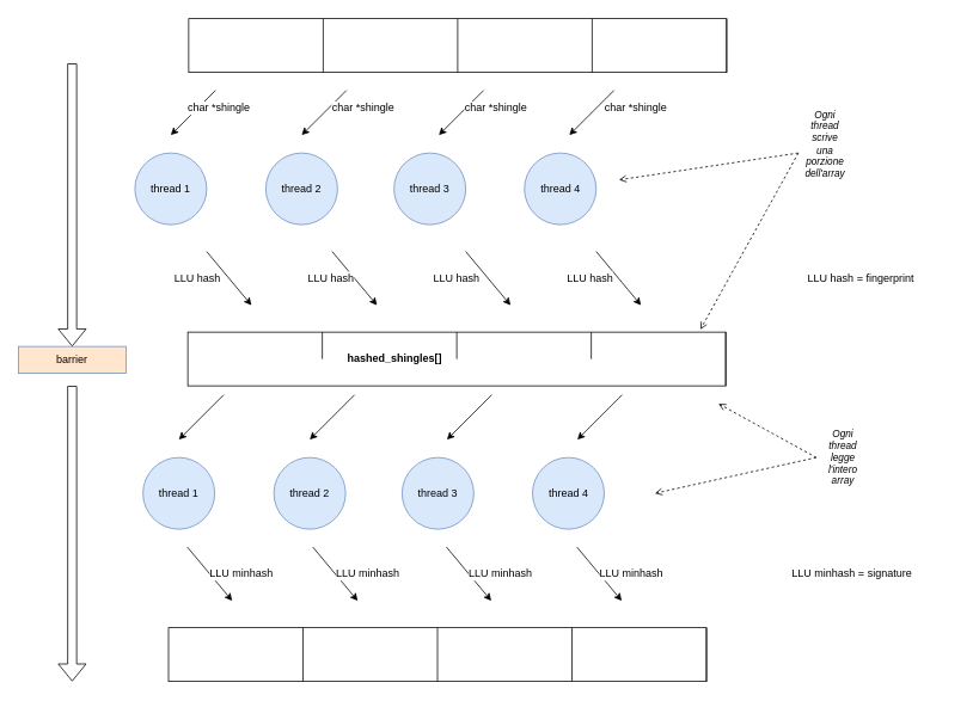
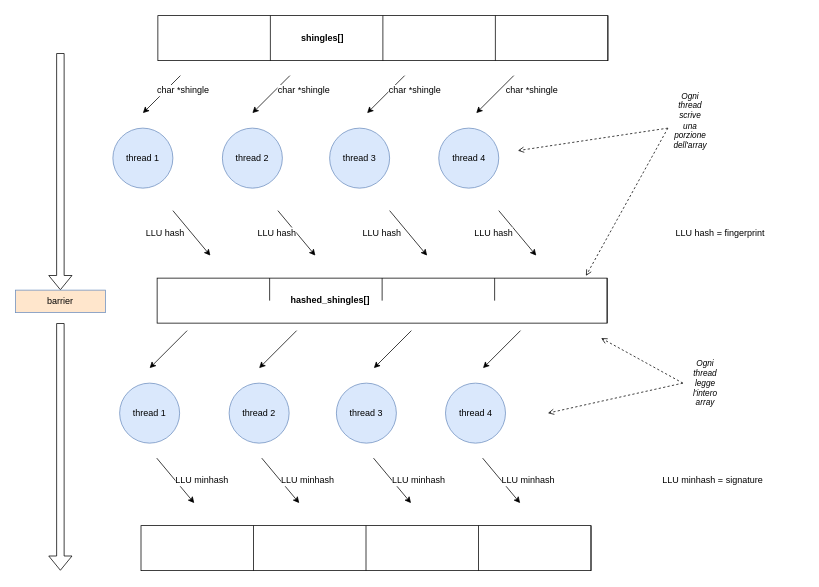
  <mxCell id="0" />
  <mxCell id="1" parent="0" />
  <mxCell id="2" value="thread 4" style="ellipse;whiteSpace=wrap;html=1;aspect=fixed;fillColor=#dae8fc;strokeColor=#6c8ebf;" vertex="1" parent="1"><mxGeometry x="584.5" y="170" width="80" height="80" as="geometry" /></mxCell>
  <mxCell id="3" value="thread 3" style="ellipse;whiteSpace=wrap;html=1;aspect=fixed;fillColor=#dae8fc;strokeColor=#6c8ebf;" vertex="1" parent="1"><mxGeometry x="439" y="170" width="80" height="80" as="geometry" /></mxCell>
  <mxCell id="4" value="thread 2" style="ellipse;whiteSpace=wrap;html=1;aspect=fixed;fillColor=#dae8fc;strokeColor=#6c8ebf;" vertex="1" parent="1"><mxGeometry x="296" y="170" width="80" height="80" as="geometry" /></mxCell>
  <mxCell id="5" value="thread 1&lt;br&gt;" style="ellipse;whiteSpace=wrap;html=1;aspect=fixed;fillColor=#dae8fc;strokeColor=#6c8ebf;" vertex="1" parent="1"><mxGeometry x="150" y="170" width="80" height="80" as="geometry" /></mxCell>
  <mxCell id="6" value="" style="rounded=0;whiteSpace=wrap;html=1;" vertex="1" parent="1"><mxGeometry x="210" y="20" width="600" height="60" as="geometry" /></mxCell>
  <mxCell id="7" value="" style="endArrow=classic;html=1;" edge="1" parent="1"><mxGeometry width="50" height="50" relative="1" as="geometry"><mxPoint x="240" y="100" as="sourcePoint" /><mxPoint x="190" y="150" as="targetPoint" /></mxGeometry></mxCell>
  <mxCell id="8" value="" style="endArrow=classic;html=1;" edge="1" parent="1"><mxGeometry width="50" height="50" relative="1" as="geometry"><mxPoint x="386" y="100" as="sourcePoint" /><mxPoint x="336" y="150" as="targetPoint" /></mxGeometry></mxCell>
  <mxCell id="9" value="" style="endArrow=classic;html=1;" edge="1" parent="1"><mxGeometry width="50" height="50" relative="1" as="geometry"><mxPoint x="539" y="100" as="sourcePoint" /><mxPoint x="489" y="150" as="targetPoint" /></mxGeometry></mxCell>
  <mxCell id="10" value="" style="endArrow=classic;html=1;" edge="1" parent="1"><mxGeometry width="50" height="50" relative="1" as="geometry"><mxPoint x="684.5" y="100" as="sourcePoint" /><mxPoint x="634.5" y="150" as="targetPoint" /></mxGeometry></mxCell>
  <mxCell id="11" value="" style="endArrow=none;html=1;" edge="1" parent="1"><mxGeometry width="50" height="50" relative="1" as="geometry"><mxPoint x="360" y="80" as="sourcePoint" /><mxPoint x="360" y="20" as="targetPoint" /></mxGeometry></mxCell>
  <mxCell id="12" value="" style="endArrow=none;html=1;" edge="1" parent="1"><mxGeometry width="50" height="50" relative="1" as="geometry"><mxPoint x="510" y="80" as="sourcePoint" /><mxPoint x="510" y="20" as="targetPoint" /></mxGeometry></mxCell>
  <mxCell id="13" value="" style="endArrow=none;html=1;" edge="1" parent="1"><mxGeometry width="50" height="50" relative="1" as="geometry"><mxPoint x="660" y="80" as="sourcePoint" /><mxPoint x="660" y="20" as="targetPoint" /></mxGeometry></mxCell>
  <mxCell id="14" value="" style="endArrow=none;html=1;" edge="1" parent="1"><mxGeometry width="50" height="50" relative="1" as="geometry"><mxPoint x="810" y="80" as="sourcePoint" /><mxPoint x="810" y="20" as="targetPoint" /></mxGeometry></mxCell>
  <mxCell id="15" value="" style="rounded=0;whiteSpace=wrap;html=1;" vertex="1" parent="1"><mxGeometry x="209" y="370" width="600" height="60" as="geometry" /></mxCell>
  <mxCell id="16" value="" style="endArrow=classic;html=1;" edge="1" parent="1"><mxGeometry width="50" height="50" relative="1" as="geometry"><mxPoint x="230" y="280" as="sourcePoint" /><mxPoint x="280" y="340" as="targetPoint" /></mxGeometry></mxCell>
  <mxCell id="17" value="" style="endArrow=none;html=1;" edge="1" parent="1"><mxGeometry width="50" height="50" relative="1" as="geometry"><mxPoint x="359" y="400" as="sourcePoint" /><mxPoint x="359" y="370" as="targetPoint" /></mxGeometry></mxCell>
  <mxCell id="18" value="" style="endArrow=none;html=1;" edge="1" parent="1"><mxGeometry width="50" height="50" relative="1" as="geometry"><mxPoint x="509" y="400" as="sourcePoint" /><mxPoint x="509" y="370" as="targetPoint" /></mxGeometry></mxCell>
  <mxCell id="19" value="" style="endArrow=none;html=1;" edge="1" parent="1"><mxGeometry width="50" height="50" relative="1" as="geometry"><mxPoint x="659" y="400" as="sourcePoint" /><mxPoint x="659" y="370" as="targetPoint" /></mxGeometry></mxCell>
  <mxCell id="20" value="" style="endArrow=none;html=1;" edge="1" parent="1"><mxGeometry width="50" height="50" relative="1" as="geometry"><mxPoint x="809" y="430" as="sourcePoint" /><mxPoint x="809" y="370" as="targetPoint" /></mxGeometry></mxCell>
  <mxCell id="21" value="" style="endArrow=classic;html=1;" edge="1" parent="1"><mxGeometry width="50" height="50" relative="1" as="geometry"><mxPoint x="664.5" y="280" as="sourcePoint" /><mxPoint x="714.5" y="340" as="targetPoint" /></mxGeometry></mxCell>
  <mxCell id="22" value="" style="endArrow=classic;html=1;" edge="1" parent="1"><mxGeometry width="50" height="50" relative="1" as="geometry"><mxPoint x="519" y="280" as="sourcePoint" /><mxPoint x="569" y="340" as="targetPoint" /></mxGeometry></mxCell>
  <mxCell id="23" value="" style="endArrow=classic;html=1;" edge="1" parent="1"><mxGeometry width="50" height="50" relative="1" as="geometry"><mxPoint x="370" y="280" as="sourcePoint" /><mxPoint x="420" y="340" as="targetPoint" /></mxGeometry></mxCell>
+ <mxCell id="24" value="&amp;nbsp;shingles[]" style="text;html=1;strokeColor=none;fillColor=none;align=center;verticalAlign=middle;whiteSpace=wrap;rounded=0;fontStyle=1" vertex="1" parent="1"><mxGeometry x="408" y="40" width="40" height="20" as="geometry" /></mxCell>
  <mxCell id="25" value="hashed_shingles[]" style="text;html=1;strokeColor=none;fillColor=none;align=center;verticalAlign=middle;whiteSpace=wrap;rounded=0;fontStyle=1" vertex="1" parent="1"><mxGeometry x="420" y="390" width="40" height="20" as="geometry" /></mxCell>
  <mxCell id="26" value="thread 4" style="ellipse;whiteSpace=wrap;html=1;aspect=fixed;fillColor=#dae8fc;strokeColor=#6c8ebf;" vertex="1" parent="1"><mxGeometry x="593.5" y="510" width="80" height="80" as="geometry" /></mxCell>
  <mxCell id="27" value="thread 3" style="ellipse;whiteSpace=wrap;html=1;aspect=fixed;fillColor=#dae8fc;strokeColor=#6c8ebf;" vertex="1" parent="1"><mxGeometry x="448" y="510" width="80" height="80" as="geometry" /></mxCell>
  <mxCell id="28" value="thread 2" style="ellipse;whiteSpace=wrap;html=1;aspect=fixed;fillColor=#dae8fc;strokeColor=#6c8ebf;" vertex="1" parent="1"><mxGeometry x="305" y="510" width="80" height="80" as="geometry" /></mxCell>
  <mxCell id="29" value="thread 1&lt;br&gt;" style="ellipse;whiteSpace=wrap;html=1;aspect=fixed;fillColor=#dae8fc;strokeColor=#6c8ebf;" vertex="1" parent="1"><mxGeometry x="159" y="510" width="80" height="80" as="geometry" /></mxCell>
  <mxCell id="30" value="" style="endArrow=classic;html=1;" edge="1" parent="1"><mxGeometry width="50" height="50" relative="1" as="geometry"><mxPoint x="249" y="440" as="sourcePoint" /><mxPoint x="199" y="490" as="targetPoint" /></mxGeometry></mxCell>
  <mxCell id="31" value="" style="endArrow=classic;html=1;" edge="1" parent="1"><mxGeometry width="50" height="50" relative="1" as="geometry"><mxPoint x="395" y="440" as="sourcePoint" /><mxPoint x="345" y="490" as="targetPoint" /></mxGeometry></mxCell>
  <mxCell id="32" value="" style="endArrow=classic;html=1;" edge="1" parent="1"><mxGeometry width="50" height="50" relative="1" as="geometry"><mxPoint x="548" y="440" as="sourcePoint" /><mxPoint x="498" y="490" as="targetPoint" /></mxGeometry></mxCell>
  <mxCell id="33" value="" style="endArrow=classic;html=1;" edge="1" parent="1"><mxGeometry width="50" height="50" relative="1" as="geometry"><mxPoint x="693.5" y="440" as="sourcePoint" /><mxPoint x="643.5" y="490" as="targetPoint" /></mxGeometry></mxCell>
  <mxCell id="34" value="" style="rounded=0;whiteSpace=wrap;html=1;horizontal=1;" vertex="1" parent="1"><mxGeometry x="187.5" y="700" width="600" height="60" as="geometry" /></mxCell>
  <mxCell id="35" value="" style="endArrow=classic;html=1;" edge="1" parent="1"><mxGeometry width="50" height="50" relative="1" as="geometry"><mxPoint x="208.5" y="610" as="sourcePoint" /><mxPoint x="258.5" y="670" as="targetPoint" /></mxGeometry></mxCell>
  <mxCell id="36" value="" style="endArrow=none;html=1;" edge="1" parent="1"><mxGeometry width="50" height="50" relative="1" as="geometry"><mxPoint x="337.5" y="760" as="sourcePoint" /><mxPoint x="337.5" y="700" as="targetPoint" /></mxGeometry></mxCell>
  <mxCell id="37" value="" style="endArrow=none;html=1;" edge="1" parent="1"><mxGeometry width="50" height="50" relative="1" as="geometry"><mxPoint x="487.5" y="760" as="sourcePoint" /><mxPoint x="487.5" y="700" as="targetPoint" /></mxGeometry></mxCell>
  <mxCell id="38" value="" style="endArrow=none;html=1;" edge="1" parent="1"><mxGeometry width="50" height="50" relative="1" as="geometry"><mxPoint x="637.5" y="760" as="sourcePoint" /><mxPoint x="637.5" y="700" as="targetPoint" /></mxGeometry></mxCell>
  <mxCell id="39" value="" style="endArrow=none;html=1;" edge="1" parent="1"><mxGeometry width="50" height="50" relative="1" as="geometry"><mxPoint x="787.5" y="760" as="sourcePoint" /><mxPoint x="787.5" y="700" as="targetPoint" /></mxGeometry></mxCell>
  <mxCell id="40" value="" style="endArrow=classic;html=1;" edge="1" parent="1"><mxGeometry width="50" height="50" relative="1" as="geometry"><mxPoint x="643" y="610" as="sourcePoint" /><mxPoint x="693" y="670" as="targetPoint" /></mxGeometry></mxCell>
  <mxCell id="41" value="" style="endArrow=classic;html=1;" edge="1" parent="1"><mxGeometry width="50" height="50" relative="1" as="geometry"><mxPoint x="497.5" y="610" as="sourcePoint" /><mxPoint x="547.5" y="670" as="targetPoint" /></mxGeometry></mxCell>
  <mxCell id="42" value="" style="endArrow=classic;html=1;" edge="1" parent="1"><mxGeometry width="50" height="50" relative="1" as="geometry"><mxPoint x="348.5" y="610" as="sourcePoint" /><mxPoint x="398.5" y="670" as="targetPoint" /></mxGeometry></mxCell>
  <mxCell id="43" value="" style="shape=flexArrow;endArrow=classic;html=1;fontColor=#000000;" edge="1" parent="1" target="44"><mxGeometry width="50" height="50" relative="1" as="geometry"><mxPoint x="80" y="70" as="sourcePoint" /><mxPoint x="80" y="360" as="targetPoint" /></mxGeometry></mxCell>
  <mxCell id="44" value="barrier" style="rounded=0;whiteSpace=wrap;html=1;fillColor=#ffe6cc;strokeColor=#6c8ebf;" vertex="1" parent="1"><mxGeometry x="20" y="386" width="120" height="30" as="geometry" /></mxCell>
  <mxCell id="45" value="" style="shape=flexArrow;endArrow=classic;html=1;fontColor=#000000;" edge="1" parent="1"><mxGeometry width="50" height="50" relative="1" as="geometry"><mxPoint x="80" y="430" as="sourcePoint" /><mxPoint x="80" y="760" as="targetPoint" /></mxGeometry></mxCell>
  <mxCell id="46" value="LLU minhash" style="text;html=1;strokeColor=none;fillColor=none;align=center;verticalAlign=middle;whiteSpace=wrap;rounded=0;labelBackgroundColor=#ffffff;fontColor=#000000;" vertex="1" parent="1"><mxGeometry x="653.5" y="630" width="100" height="20" as="geometry" /></mxCell>
  <mxCell id="47" value="LLU minhash" style="text;html=1;strokeColor=none;fillColor=none;align=center;verticalAlign=middle;whiteSpace=wrap;rounded=0;labelBackgroundColor=#ffffff;fontColor=#000000;" vertex="1" parent="1"><mxGeometry x="508" y="630" width="100" height="20" as="geometry" /></mxCell>
  <mxCell id="48" value="LLU minhash" style="text;html=1;strokeColor=none;fillColor=none;align=center;verticalAlign=middle;whiteSpace=wrap;rounded=0;labelBackgroundColor=#ffffff;fontColor=#000000;" vertex="1" parent="1"><mxGeometry x="360" y="630" width="100" height="20" as="geometry" /></mxCell>
  <mxCell id="49" value="LLU minhash" style="text;html=1;strokeColor=none;fillColor=none;align=center;verticalAlign=middle;whiteSpace=wrap;rounded=0;labelBackgroundColor=#ffffff;fontColor=#000000;" vertex="1" parent="1"><mxGeometry x="219" y="630" width="100" height="20" as="geometry" /></mxCell>
  <mxCell id="50" value="char *shingle" style="text;html=1;strokeColor=none;fillColor=none;align=center;verticalAlign=middle;whiteSpace=wrap;rounded=0;labelBackgroundColor=#ffffff;fontColor=#000000;" vertex="1" parent="1"><mxGeometry x="199" y="110" width="90" height="20" as="geometry" /></mxCell>
  <mxCell id="51" value="char *shingle" style="text;html=1;strokeColor=none;fillColor=none;align=center;verticalAlign=middle;whiteSpace=wrap;rounded=0;labelBackgroundColor=#ffffff;fontColor=#000000;" vertex="1" parent="1"><mxGeometry x="360" y="110" width="90" height="20" as="geometry" /></mxCell>
  <mxCell id="52" value="char *shingle" style="text;html=1;strokeColor=none;fillColor=none;align=center;verticalAlign=middle;whiteSpace=wrap;rounded=0;labelBackgroundColor=#ffffff;fontColor=#000000;" vertex="1" parent="1"><mxGeometry x="508" y="110" width="90" height="20" as="geometry" /></mxCell>
  <mxCell id="53" value="char *shingle" style="text;html=1;strokeColor=none;fillColor=none;align=center;verticalAlign=middle;whiteSpace=wrap;rounded=0;labelBackgroundColor=#ffffff;fontColor=#000000;" vertex="1" parent="1"><mxGeometry x="663.5" y="110" width="90" height="20" as="geometry" /></mxCell>
  <mxCell id="54" value="LLU hash" style="text;html=1;strokeColor=none;fillColor=none;align=center;verticalAlign=middle;whiteSpace=wrap;rounded=0;labelBackgroundColor=#ffffff;fontColor=#000000;" vertex="1" parent="1"><mxGeometry x="170" y="300" width="100" height="20" as="geometry" /></mxCell>
  <mxCell id="55" value="LLU hash" style="text;html=1;strokeColor=none;fillColor=none;align=center;verticalAlign=middle;whiteSpace=wrap;rounded=0;labelBackgroundColor=#ffffff;fontColor=#000000;" vertex="1" parent="1"><mxGeometry x="319" y="300" width="100" height="20" as="geometry" /></mxCell>
  <mxCell id="56" value="LLU hash" style="text;html=1;strokeColor=none;fillColor=none;align=center;verticalAlign=middle;whiteSpace=wrap;rounded=0;labelBackgroundColor=#ffffff;fontColor=#000000;" vertex="1" parent="1"><mxGeometry x="459" y="300" width="100" height="20" as="geometry" /></mxCell>
  <mxCell id="57" value="LLU hash" style="text;html=1;strokeColor=none;fillColor=none;align=center;verticalAlign=middle;whiteSpace=wrap;rounded=0;labelBackgroundColor=#ffffff;fontColor=#000000;" vertex="1" parent="1"><mxGeometry x="608" y="300" width="100" height="20" as="geometry" /></mxCell>
  <mxCell id="58" value="LLU hash = fingerprint" style="text;html=1;strokeColor=none;fillColor=none;align=center;verticalAlign=middle;whiteSpace=wrap;rounded=0;labelBackgroundColor=#ffffff;fontColor=#000000;" vertex="1" parent="1"><mxGeometry x="850" y="275" width="220" height="70" as="geometry" /></mxCell>
  <mxCell id="59" value="LLU minhash = signature" style="text;html=1;strokeColor=none;fillColor=none;align=center;verticalAlign=middle;whiteSpace=wrap;rounded=0;labelBackgroundColor=#ffffff;fontColor=#000000;" vertex="1" parent="1"><mxGeometry x="840" y="605" width="220" height="70" as="geometry" /></mxCell>
  <mxCell id="60" value="" style="endArrow=open;html=1;strokeColor=#000000;endFill=0;dashed=1;" edge="1" parent="1"><mxGeometry width="50" height="50" relative="1" as="geometry"><mxPoint x="890" y="170" as="sourcePoint" /><mxPoint x="690" y="200" as="targetPoint" /></mxGeometry></mxCell>
  <mxCell id="61" value="Ogni thread scrive una porzione dell'array" style="text;html=1;strokeColor=none;fillColor=none;align=center;verticalAlign=middle;whiteSpace=wrap;rounded=0;fontStyle=2;fontSize=11;" vertex="1" parent="1"><mxGeometry x="900" y="150" width="40" height="20" as="geometry" /></mxCell>
  <mxCell id="62" value="Ogni thread legge l'intero array" style="text;html=1;strokeColor=none;fillColor=none;align=center;verticalAlign=middle;whiteSpace=wrap;rounded=0;fontStyle=2;fontSize=11;" vertex="1" parent="1"><mxGeometry x="920" y="500" width="40" height="20" as="geometry" /></mxCell>
  <mxCell id="63" value="" style="endArrow=open;html=1;strokeColor=#000000;entryX=0.953;entryY=-0.05;entryDx=0;entryDy=0;entryPerimeter=0;endFill=0;dashed=1;" edge="1" parent="1"><mxGeometry width="50" height="50" relative="1" as="geometry"><mxPoint x="890" y="170" as="sourcePoint" /><mxPoint x="780.8" y="367" as="targetPoint" /></mxGeometry></mxCell>
  <mxCell id="64" value="" style="endArrow=open;html=1;strokeColor=#000000;endFill=0;dashed=1;" edge="1" parent="1"><mxGeometry width="50" height="50" relative="1" as="geometry"><mxPoint x="910" y="510" as="sourcePoint" /><mxPoint x="730" y="550" as="targetPoint" /></mxGeometry></mxCell>
  <mxCell id="65" value="" style="endArrow=open;html=1;strokeColor=#000000;endFill=0;dashed=1;" edge="1" parent="1"><mxGeometry width="50" height="50" relative="1" as="geometry"><mxPoint x="910" y="510" as="sourcePoint" /><mxPoint x="801" y="450" as="targetPoint" /></mxGeometry></mxCell>
